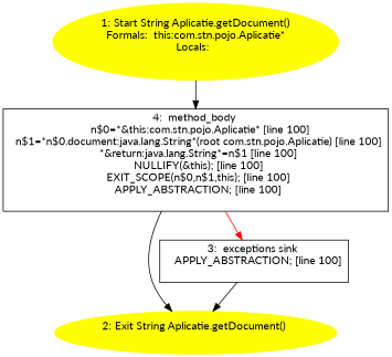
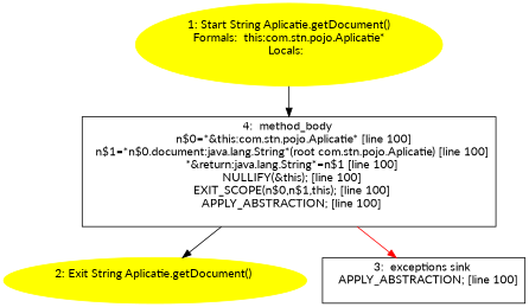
  digraph {
    fontname=Lato
    node [fontname=Lato]
    edge [fontname=Lato]
    n1 [color=yellow label="1: Start String Aplicatie.getDocument()\nFormals:  this:com.stn.pojo.Aplicatie*\nLocals:  \n  " style=filled]
    n2 [label="4:  method_body \n   n$0=*&this:com.stn.pojo.Aplicatie* [line 100]\n  n$1=*n$0.document:java.lang.String*(root com.stn.pojo.Aplicatie) [line 100]\n  *&return:java.lang.String*=n$1 [line 100]\n  NULLIFY(&this); [line 100]\n  EXIT_SCOPE(n$0,n$1,this); [line 100]\n  APPLY_ABSTRACTION; [line 100]\n " shape=box]
    n3 [color=yellow label="2: Exit String Aplicatie.getDocument() \n  " style=filled]
    n4 [label="3:  exceptions sink \n   APPLY_ABSTRACTION; [line 100]\n " shape=box]
    n1 -> n2
    n2 -> n3
    n2 -> n4 [color=red]
-   n4 -> n3
  }
